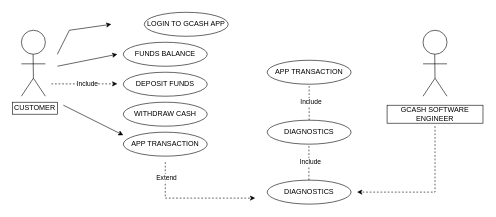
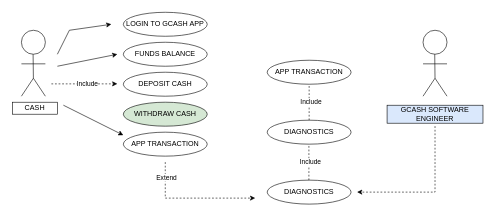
  <mxCell id="0" />
  <mxCell id="1" parent="0" />
  <mxCell id="2" value="" style="ellipse;whiteSpace=wrap;html=1;aspect=fixed;" vertex="1" parent="1"><mxGeometry x="35" y="50" width="40" height="40" as="geometry" /></mxCell>
  <mxCell id="3" value="" style="endArrow=none;html=1;rounded=0;" edge="1" parent="1"><mxGeometry width="50" height="50" relative="1" as="geometry"><mxPoint x="55" y="130" as="sourcePoint" /><mxPoint x="54.5" y="90" as="targetPoint" /></mxGeometry></mxCell>
  <mxCell id="4" value="" style="endArrow=none;html=1;rounded=0;" edge="1" parent="1"><mxGeometry width="50" height="50" relative="1" as="geometry"><mxPoint x="35" y="160" as="sourcePoint" /><mxPoint x="55" y="130" as="targetPoint" /></mxGeometry></mxCell>
  <mxCell id="5" value="" style="endArrow=none;html=1;rounded=0;" edge="1" parent="1"><mxGeometry width="50" height="50" relative="1" as="geometry"><mxPoint x="75" y="160" as="sourcePoint" /><mxPoint x="55" y="130" as="targetPoint" /></mxGeometry></mxCell>
  <mxCell id="6" value="" style="endArrow=none;html=1;rounded=0;" edge="1" parent="1"><mxGeometry width="50" height="50" relative="1" as="geometry"><mxPoint x="75" y="106" as="sourcePoint" /><mxPoint x="35" y="106" as="targetPoint" /></mxGeometry></mxCell>
- <mxCell id="7" value="CUSTOMER" style="rounded=0;whiteSpace=wrap;html=1;" vertex="1" parent="1"><mxGeometry x="20" y="170" width="75" height="20" as="geometry" /></mxCell>
- <mxCell id="8" value="LOGIN TO GCASH APP" style="ellipse;whiteSpace=wrap;html=1;" vertex="1" parent="1"><mxGeometry x="240" y="20" width="140" height="40" as="geometry" /></mxCell>
+ <mxCell id="7" value="CASH" style="rounded=0;whiteSpace=wrap;html=1;" vertex="1" parent="1"><mxGeometry x="20" y="170" width="75" height="20" as="geometry" /></mxCell>
+ <mxCell id="8" value="LOGIN TO GCASH APP" style="ellipse;whiteSpace=wrap;html=1;" vertex="1" parent="1"><mxGeometry x="205" y="20" width="140" height="40" as="geometry" /></mxCell>
  <mxCell id="9" value="FUNDS BALANCE" style="ellipse;whiteSpace=wrap;html=1;" vertex="1" parent="1"><mxGeometry x="205" y="70" width="140" height="40" as="geometry" /></mxCell>
- <mxCell id="10" value="DEPOSIT FUNDS" style="ellipse;whiteSpace=wrap;html=1;" vertex="1" parent="1"><mxGeometry x="205" y="120" width="140" height="40" as="geometry" /></mxCell>
- <mxCell id="11" value="WITHDRAW CASH" style="ellipse;whiteSpace=wrap;html=1;" vertex="1" parent="1"><mxGeometry x="205" y="170" width="140" height="40" as="geometry" /></mxCell>
+ <mxCell id="10" value="DEPOSIT CASH" style="ellipse;whiteSpace=wrap;html=1;" vertex="1" parent="1"><mxGeometry x="205" y="120" width="140" height="40" as="geometry" /></mxCell>
+ <mxCell id="11" value="WITHDRAW CASH" style="ellipse;whiteSpace=wrap;html=1;fillColor=#d5e8d4;" vertex="1" parent="1"><mxGeometry x="205" y="170" width="140" height="40" as="geometry" /></mxCell>
  <mxCell id="12" value="APP TRANSACTION" style="ellipse;whiteSpace=wrap;html=1;" vertex="1" parent="1"><mxGeometry x="205" y="220" width="140" height="40" as="geometry" /></mxCell>
  <mxCell id="13" value="APP TRANSACTION" style="ellipse;whiteSpace=wrap;html=1;" vertex="1" parent="1"><mxGeometry x="445" y="100" width="140" height="40" as="geometry" /></mxCell>
  <mxCell id="14" value="DIAGNOSTICS" style="ellipse;whiteSpace=wrap;html=1;" vertex="1" parent="1"><mxGeometry x="445" y="200" width="140" height="40" as="geometry" /></mxCell>
  <mxCell id="15" value="DIAGNOSTICS" style="ellipse;whiteSpace=wrap;html=1;" vertex="1" parent="1"><mxGeometry x="445" y="300" width="140" height="40" as="geometry" /></mxCell>
  <mxCell id="16" value="" style="ellipse;whiteSpace=wrap;html=1;aspect=fixed;" vertex="1" parent="1"><mxGeometry x="705" y="50" width="40" height="40" as="geometry" /></mxCell>
  <mxCell id="17" value="" style="endArrow=none;html=1;rounded=0;" edge="1" parent="1"><mxGeometry width="50" height="50" relative="1" as="geometry"><mxPoint x="725" y="130" as="sourcePoint" /><mxPoint x="724.5" y="90" as="targetPoint" /></mxGeometry></mxCell>
  <mxCell id="18" value="" style="endArrow=none;html=1;rounded=0;" edge="1" parent="1"><mxGeometry width="50" height="50" relative="1" as="geometry"><mxPoint x="705" y="160" as="sourcePoint" /><mxPoint x="725" y="130" as="targetPoint" /></mxGeometry></mxCell>
  <mxCell id="19" value="" style="endArrow=none;html=1;rounded=0;" edge="1" parent="1"><mxGeometry width="50" height="50" relative="1" as="geometry"><mxPoint x="745" y="160" as="sourcePoint" /><mxPoint x="725" y="130" as="targetPoint" /></mxGeometry></mxCell>
  <mxCell id="20" value="" style="endArrow=none;html=1;rounded=0;" edge="1" parent="1"><mxGeometry width="50" height="50" relative="1" as="geometry"><mxPoint x="745" y="106" as="sourcePoint" /><mxPoint x="705" y="106" as="targetPoint" /></mxGeometry></mxCell>
- <mxCell id="21" value="GCASH SOFTWARE ENGINEER" style="rounded=0;whiteSpace=wrap;html=1;" vertex="1" parent="1"><mxGeometry x="645" y="175" width="160" height="30" as="geometry" /></mxCell>
+ <mxCell id="21" value="GCASH SOFTWARE ENGINEER" style="rounded=0;whiteSpace=wrap;html=1;fillColor=#dae8fc;" vertex="1" parent="1"><mxGeometry x="645" y="175" width="160" height="30" as="geometry" /></mxCell>
  <mxCell id="22" value="" style="endArrow=classic;html=1;rounded=0;" edge="1" parent="1"><mxGeometry width="50" height="50" relative="1" as="geometry"><mxPoint x="95" y="90" as="sourcePoint" /><mxPoint x="185" y="40" as="targetPoint" /><Array as="points"><mxPoint x="115" y="50" /></Array></mxGeometry></mxCell>
  <mxCell id="23" value="" style="endArrow=classic;html=1;rounded=0;" edge="1" parent="1"><mxGeometry width="50" height="50" relative="1" as="geometry"><mxPoint x="95" y="110" as="sourcePoint" /><mxPoint x="195" y="90" as="targetPoint" /><Array as="points" /></mxGeometry></mxCell>
  <mxCell id="24" value="" style="html=1;labelBackgroundColor=#ffffff;startArrow=none;startFill=0;startSize=6;endArrow=classic;endFill=1;endSize=6;jettySize=auto;orthogonalLoop=1;strokeWidth=1;dashed=1;fontSize=14;rounded=0;" edge="1" parent="1"><mxGeometry width="60" height="60" relative="1" as="geometry"><mxPoint x="85" y="139.41" as="sourcePoint" /><mxPoint x="195" y="139.41" as="targetPoint" /></mxGeometry></mxCell>
  <mxCell id="25" value="Include" style="edgeLabel;html=1;align=center;verticalAlign=middle;resizable=0;points=[];" vertex="1" connectable="0" parent="24"><mxGeometry x="0.078" relative="1" as="geometry"><mxPoint as="offset" /></mxGeometry></mxCell>
  <mxCell id="26" value="" style="endArrow=classic;html=1;rounded=0;" edge="1" parent="1"><mxGeometry width="50" height="50" relative="1" as="geometry"><mxPoint x="105" y="175" as="sourcePoint" /><mxPoint x="205" y="225" as="targetPoint" /><Array as="points" /></mxGeometry></mxCell>
  <mxCell id="27" value="" style="html=1;labelBackgroundColor=#ffffff;startArrow=none;startFill=0;startSize=6;endArrow=classic;endFill=1;endSize=6;jettySize=auto;orthogonalLoop=1;strokeWidth=1;dashed=1;fontSize=14;rounded=0;" edge="1" parent="1"><mxGeometry width="60" height="60" relative="1" as="geometry"><mxPoint x="275" y="270" as="sourcePoint" /><mxPoint x="425" y="330" as="targetPoint" /><Array as="points"><mxPoint x="275" y="330" /></Array></mxGeometry></mxCell>
  <mxCell id="28" value="Extend" style="edgeLabel;html=1;align=center;verticalAlign=middle;resizable=0;points=[];" vertex="1" connectable="0" parent="27"><mxGeometry x="-0.764" y="1" relative="1" as="geometry"><mxPoint as="offset" /></mxGeometry></mxCell>
  <mxCell id="29" value="" style="html=1;labelBackgroundColor=#ffffff;startArrow=none;startFill=0;startSize=6;endArrow=classic;endFill=1;endSize=6;jettySize=auto;orthogonalLoop=1;strokeWidth=1;dashed=1;fontSize=14;rounded=0;" edge="1" parent="1"><mxGeometry width="60" height="60" relative="1" as="geometry"><mxPoint x="725" y="210" as="sourcePoint" /><mxPoint x="595" y="320" as="targetPoint" /><Array as="points"><mxPoint x="725" y="320" /></Array></mxGeometry></mxCell>
  <mxCell id="30" value="" style="endArrow=none;dashed=1;html=1;rounded=0;entryX=0.5;entryY=1;entryDx=0;entryDy=0;exitX=0.5;exitY=0;exitDx=0;exitDy=0;" edge="1" parent="1" source="14" target="13"><mxGeometry width="50" height="50" relative="1" as="geometry"><mxPoint x="535" y="220" as="sourcePoint" /><mxPoint x="585" y="170" as="targetPoint" /></mxGeometry></mxCell>
  <mxCell id="31" value="Include" style="edgeLabel;html=1;align=center;verticalAlign=middle;resizable=0;points=[];" vertex="1" connectable="0" parent="30"><mxGeometry x="0.017" y="-2" relative="1" as="geometry"><mxPoint as="offset" /></mxGeometry></mxCell>
  <mxCell id="32" value="" style="endArrow=none;dashed=1;html=1;rounded=0;entryX=0.5;entryY=1;entryDx=0;entryDy=0;exitX=0.5;exitY=0;exitDx=0;exitDy=0;" edge="1" parent="1"><mxGeometry width="50" height="50" relative="1" as="geometry"><mxPoint x="514.58" y="300" as="sourcePoint" /><mxPoint x="514.58" y="240" as="targetPoint" /></mxGeometry></mxCell>
  <mxCell id="33" value="Include" style="edgeLabel;html=1;align=center;verticalAlign=middle;resizable=0;points=[];" vertex="1" connectable="0" parent="32"><mxGeometry x="0.017" y="-2" relative="1" as="geometry"><mxPoint as="offset" /></mxGeometry></mxCell>
